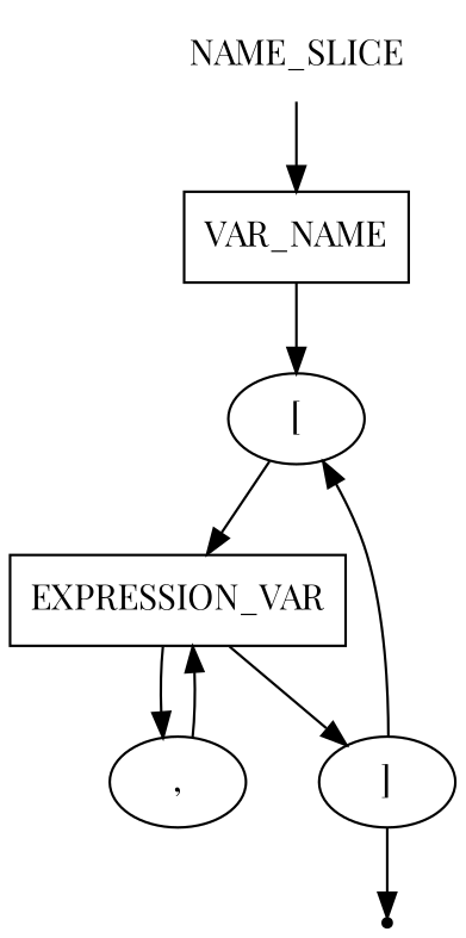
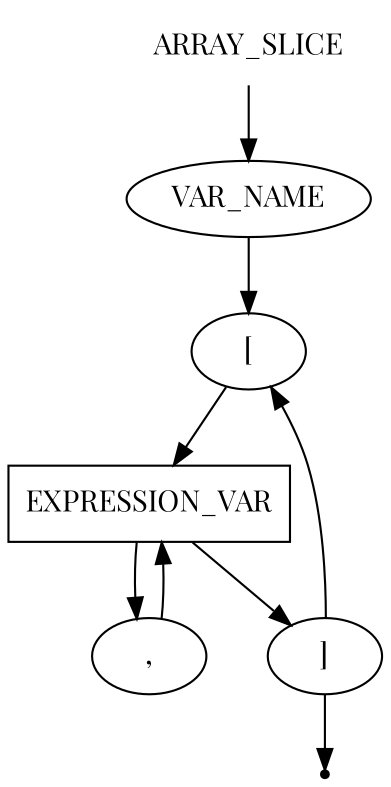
  digraph {
    fontname="Playfair Display"
    node [fontname="Playfair Display" shape=oval]
    edge [fontname="Playfair Display"]
-   n1 [label=NAME_SLICE shape=plaintext]
-   n2 [label=VAR_NAME shape=box]
+   n1 [label=ARRAY_SLICE shape=plaintext]
+   n2 [label=VAR_NAME shape=ellipse]
    n3 [label="["]
    n4 [label=EXPRESSION_VAR shape=box]
    n5 [label=","]
    n6 [label="]"]
    end [shape=point]
    n1 -> n2
    n2 -> n3
    n3 -> n4
    n4 -> n5
    n4 -> n6
    n5 -> n4
    n6 -> n3
    n6 -> end
  }
